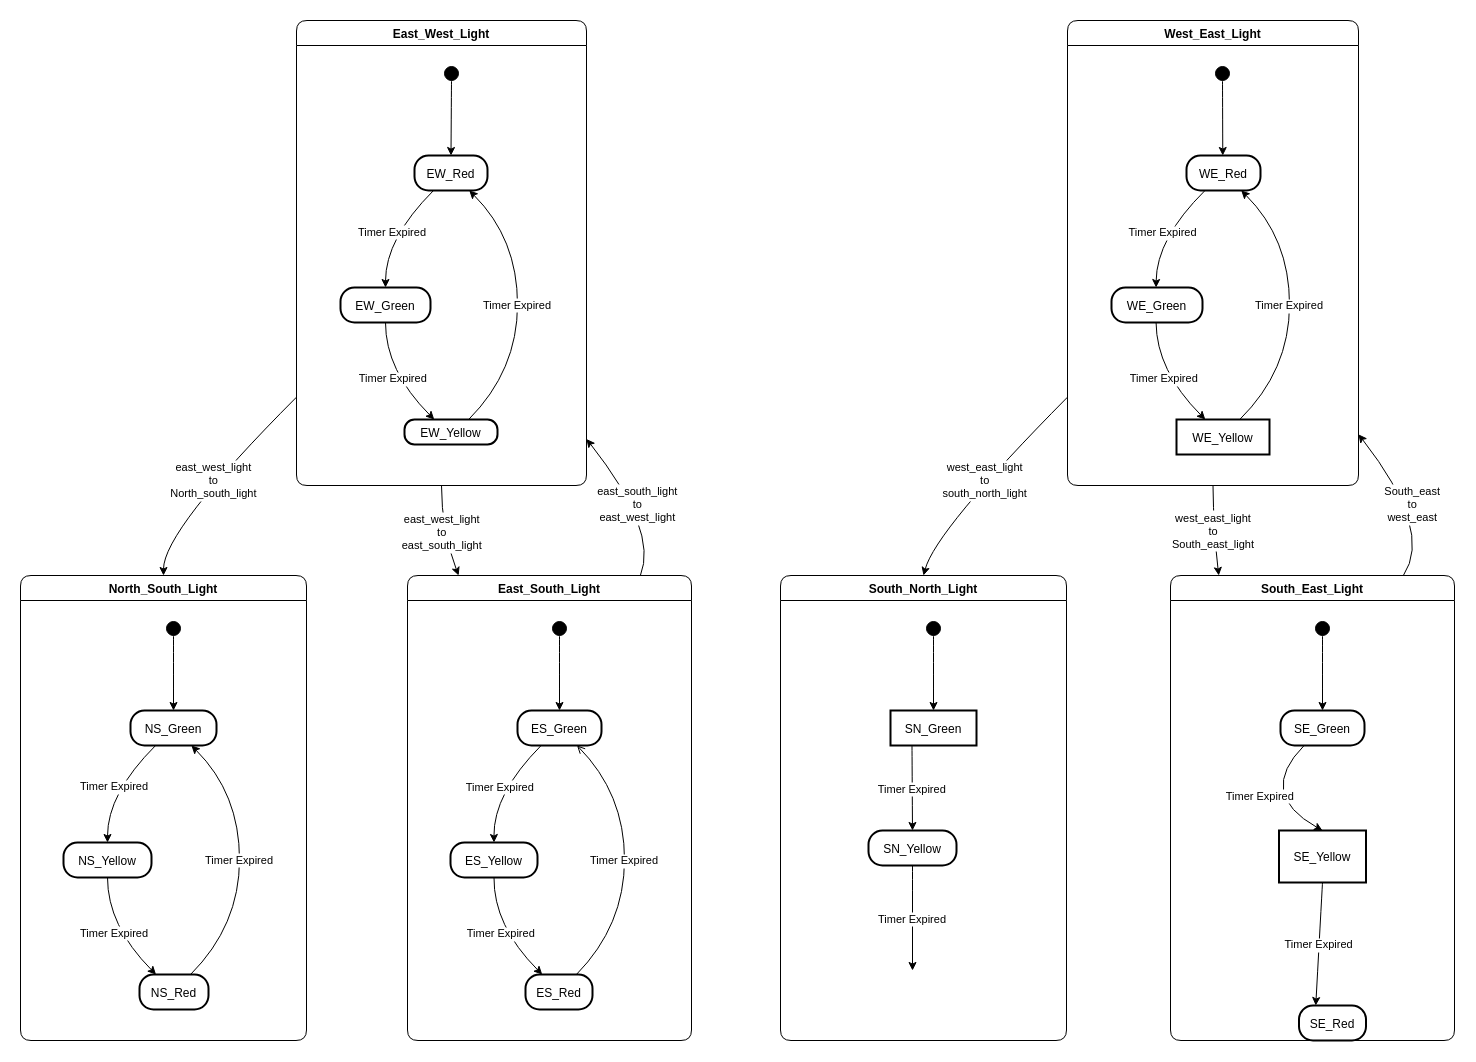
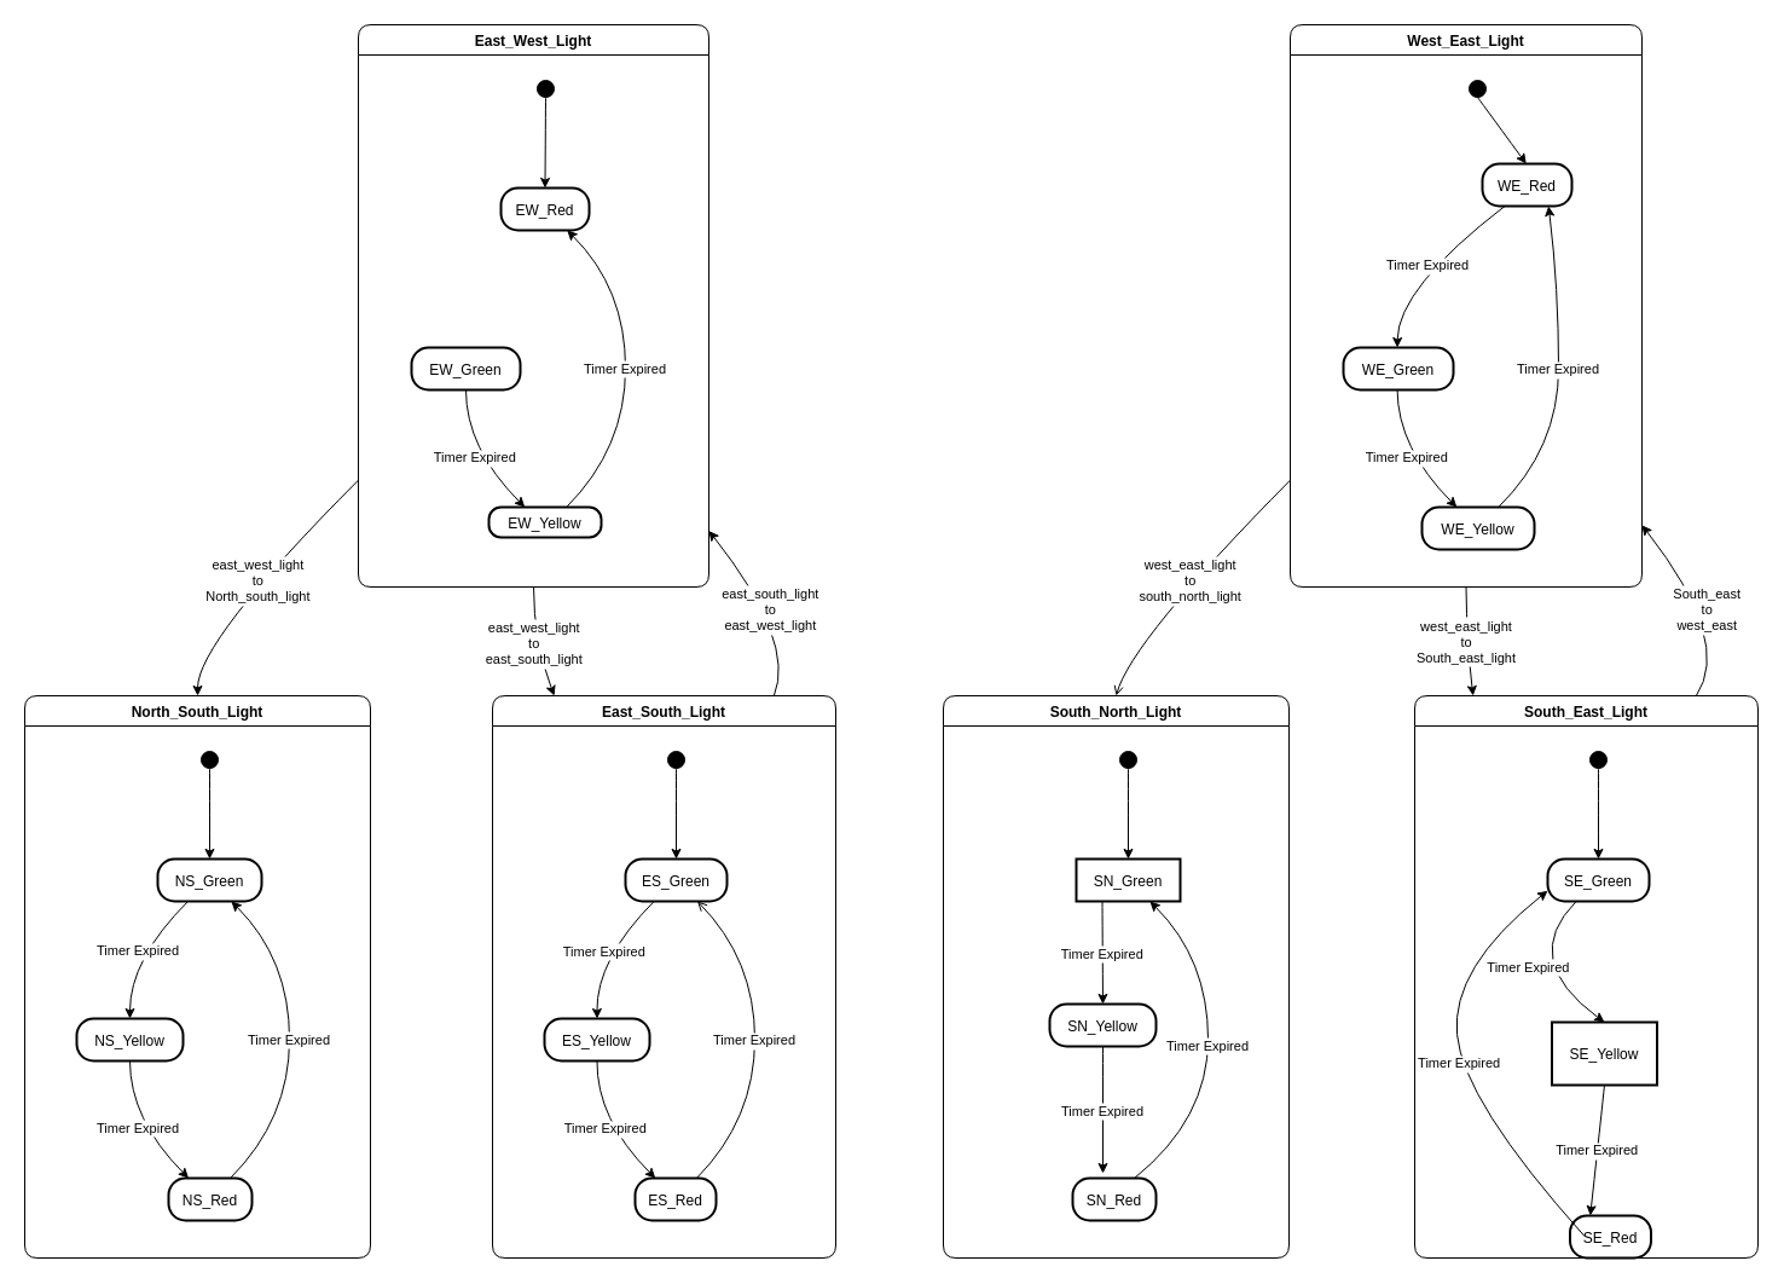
  <mxCell id="0" />
  <mxCell id="1" parent="0" />
  <mxCell id="2" value="East_West_Light" style="swimlane;fontStyle=1;align=center;verticalAlign=middle;startSize=25;container=0;collapsible=0;rounded=1;arcSize=14;dropTarget=0;verticalAlign=top;" vertex="1" parent="1"><mxGeometry x="296" y="20" width="290" height="465" as="geometry" /></mxCell>
  <mxCell id="3" value="" style="ellipse;fillColor=strokeColor;" vertex="1" parent="2"><mxGeometry x="148" y="46" width="14" height="14" as="geometry" /></mxCell>
  <mxCell id="4" value="EW_Red" style="rounded=1;arcSize=40;strokeWidth=2" vertex="1" parent="2"><mxGeometry x="118" y="135" width="73" height="35" as="geometry" /></mxCell>
  <mxCell id="5" value="EW_Green" style="rounded=1;arcSize=40;strokeWidth=2" vertex="1" parent="2"><mxGeometry x="44" y="267" width="90" height="35" as="geometry" /></mxCell>
  <mxCell id="6" value="EW_Yellow" style="rounded=1;arcSize=40;strokeWidth=2" vertex="1" parent="2"><mxGeometry x="108" y="399" width="93" height="25" as="geometry" /></mxCell>
  <mxCell id="7" value="" style="curved=1;startArrow=none;;exitX=0.49;exitY=0.96;entryX=0.5;entryY=-0.01;rounded=0;" edge="1" parent="2" source="3" target="4"><mxGeometry relative="1" as="geometry"><Array as="points" /></mxGeometry></mxCell>
- <mxCell id="8" value="Timer Expired" style="curved=1;startArrow=none;;exitX=0.27;exitY=0.98;entryX=0.5;entryY=0;rounded=0;" edge="1" parent="2" source="4" target="5"><mxGeometry relative="1" as="geometry"><Array as="points"><mxPoint x="89" y="218" /></Array></mxGeometry></mxCell>
  <mxCell id="9" value="Timer Expired" style="curved=1;startArrow=none;;exitX=0.5;exitY=0.99;entryX=0.32;entryY=0;rounded=0;" edge="1" parent="2" source="5" target="6"><mxGeometry relative="1" as="geometry"><Array as="points"><mxPoint x="89" y="350" /></Array></mxGeometry></mxCell>
  <mxCell id="10" value="Timer Expired" style="curved=1;startArrow=none;;exitX=0.69;exitY=0;entryX=0.74;entryY=0.98;rounded=0;" edge="1" parent="2" source="6" target="4"><mxGeometry relative="1" as="geometry"><Array as="points"><mxPoint x="221" y="350" /><mxPoint x="221" y="218" /></Array></mxGeometry></mxCell>
  <mxCell id="11" value="East_South_Light" style="swimlane;fontStyle=1;align=center;verticalAlign=middle;startSize=25;container=0;collapsible=0;rounded=1;arcSize=14;dropTarget=0;verticalAlign=top;" vertex="1" parent="1"><mxGeometry x="407" y="575" width="284" height="465" as="geometry" /></mxCell>
  <mxCell id="12" value="" style="ellipse;fillColor=strokeColor;" vertex="1" parent="11"><mxGeometry x="145" y="46" width="14" height="14" as="geometry" /></mxCell>
  <mxCell id="13" value="ES_Green" style="rounded=1;arcSize=40;strokeWidth=2" vertex="1" parent="11"><mxGeometry x="110" y="135" width="84" height="35" as="geometry" /></mxCell>
  <mxCell id="14" value="ES_Yellow" style="rounded=1;arcSize=40;strokeWidth=2" vertex="1" parent="11"><mxGeometry x="43" y="267" width="87" height="35" as="geometry" /></mxCell>
  <mxCell id="15" value="ES_Red" style="rounded=1;arcSize=40;strokeWidth=2" vertex="1" parent="11"><mxGeometry x="118" y="399" width="67" height="35" as="geometry" /></mxCell>
  <mxCell id="16" value="" style="curved=1;startArrow=none;;exitX=0.49;exitY=0.96;entryX=0.5;entryY=-0.01;rounded=0;" edge="1" parent="11" source="12" target="13"><mxGeometry relative="1" as="geometry"><Array as="points" /></mxGeometry></mxCell>
  <mxCell id="17" value="Timer Expired" style="curved=1;startArrow=none;;exitX=0.29;exitY=0.98;entryX=0.5;entryY=0;rounded=0;" edge="1" parent="11" source="13" target="14"><mxGeometry relative="1" as="geometry"><Array as="points"><mxPoint x="86" y="218" /></Array></mxGeometry></mxCell>
  <mxCell id="18" value="Timer Expired" style="curved=1;startArrow=none;;exitX=0.5;exitY=0.99;entryX=0.25;entryY=0;rounded=0;" edge="1" parent="11" source="14" target="15"><mxGeometry relative="1" as="geometry"><Array as="points"><mxPoint x="86" y="350" /></Array></mxGeometry></mxCell>
  <mxCell id="19" value="Timer Expired" style="curved=1;startArrow=none;exitX=0.76;exitY=0;entryX=0.7;entryY=0.98;rounded=0;endArrow=open;" edge="1" parent="11" source="15" target="13"><mxGeometry relative="1" as="geometry"><Array as="points"><mxPoint x="217" y="350" /><mxPoint x="217" y="218" /></Array></mxGeometry></mxCell>
  <mxCell id="20" value="North_South_Light" style="swimlane;fontStyle=1;align=center;verticalAlign=middle;startSize=25;container=0;collapsible=0;rounded=1;arcSize=14;dropTarget=0;verticalAlign=top;" vertex="1" parent="1"><mxGeometry x="20" y="575" width="286" height="465" as="geometry" /></mxCell>
  <mxCell id="21" value="" style="ellipse;fillColor=strokeColor;" vertex="1" parent="20"><mxGeometry x="146" y="46" width="14" height="14" as="geometry" /></mxCell>
  <mxCell id="22" value="NS_Green" style="rounded=1;arcSize=40;strokeWidth=2" vertex="1" parent="20"><mxGeometry x="110" y="135" width="86" height="35" as="geometry" /></mxCell>
  <mxCell id="23" value="NS_Yellow" style="rounded=1;arcSize=40;strokeWidth=2" vertex="1" parent="20"><mxGeometry x="43" y="267" width="88" height="35" as="geometry" /></mxCell>
  <mxCell id="24" value="NS_Red" style="rounded=1;arcSize=40;strokeWidth=2" vertex="1" parent="20"><mxGeometry x="119" y="399" width="69" height="35" as="geometry" /></mxCell>
  <mxCell id="25" value="" style="curved=1;startArrow=none;;exitX=0.51;exitY=0.96;entryX=0.5;entryY=-0.01;rounded=0;" edge="1" parent="20" source="21" target="22"><mxGeometry relative="1" as="geometry"><Array as="points" /></mxGeometry></mxCell>
  <mxCell id="26" value="Timer Expired" style="curved=1;startArrow=none;;exitX=0.3;exitY=0.98;entryX=0.5;entryY=0;rounded=0;" edge="1" parent="20" source="22" target="23"><mxGeometry relative="1" as="geometry"><Array as="points"><mxPoint x="87" y="218" /></Array></mxGeometry></mxCell>
  <mxCell id="27" value="Timer Expired" style="curved=1;startArrow=none;;exitX=0.5;exitY=0.99;entryX=0.24;entryY=0;rounded=0;" edge="1" parent="20" source="23" target="24"><mxGeometry relative="1" as="geometry"><Array as="points"><mxPoint x="87" y="350" /></Array></mxGeometry></mxCell>
  <mxCell id="28" value="Timer Expired" style="curved=1;startArrow=none;;exitX=0.74;exitY=0;entryX=0.7;entryY=0.98;rounded=0;" edge="1" parent="20" source="24" target="22"><mxGeometry relative="1" as="geometry"><Array as="points"><mxPoint x="219" y="350" /><mxPoint x="219" y="218" /></Array></mxGeometry></mxCell>
  <mxCell id="29" value="West_East_Light" style="swimlane;fontStyle=1;align=center;verticalAlign=middle;startSize=25;container=0;collapsible=0;rounded=1;arcSize=14;dropTarget=0;verticalAlign=top;" vertex="1" parent="1"><mxGeometry x="1067" y="20" width="291" height="465" as="geometry" /></mxCell>
  <mxCell id="30" value="" style="ellipse;fillColor=strokeColor;" vertex="1" parent="29"><mxGeometry x="148" y="46" width="14" height="14" as="geometry" /></mxCell>
- <mxCell id="31" value="WE_Red" style="rounded=1;arcSize=40;strokeWidth=2" vertex="1" parent="29"><mxGeometry x="119" y="135" width="74" height="35" as="geometry" /></mxCell>
+ <mxCell id="31" value="WE_Red" style="rounded=1;arcSize=40;strokeWidth=2" vertex="1" parent="29"><mxGeometry x="159" y="115" width="74" height="35" as="geometry" /></mxCell>
  <mxCell id="32" value="WE_Green" style="rounded=1;arcSize=40;strokeWidth=2" vertex="1" parent="29"><mxGeometry x="44" y="267" width="91" height="35" as="geometry" /></mxCell>
- <mxCell id="33" value="WE_Yellow" style="arcSize=40;strokeWidth=2;rounded=0;" vertex="1" parent="29"><mxGeometry x="109" y="399" width="93" height="35" as="geometry" /></mxCell>
+ <mxCell id="33" value="WE_Yellow" style="rounded=1;arcSize=40;strokeWidth=2" vertex="1" parent="29"><mxGeometry x="109" y="399" width="93" height="35" as="geometry" /></mxCell>
  <mxCell id="34" value="" style="curved=1;startArrow=none;;exitX=0.52;exitY=0.96;entryX=0.49;entryY=-0.01;rounded=0;" edge="1" parent="29" source="30" target="31"><mxGeometry relative="1" as="geometry"><Array as="points" /></mxGeometry></mxCell>
  <mxCell id="35" value="Timer Expired" style="curved=1;startArrow=none;;exitX=0.26;exitY=0.98;entryX=0.49;entryY=0;rounded=0;" edge="1" parent="29" source="31" target="32"><mxGeometry relative="1" as="geometry"><Array as="points"><mxPoint x="89" y="218" /></Array></mxGeometry></mxCell>
  <mxCell id="36" value="Timer Expired" style="curved=1;startArrow=none;;exitX=0.49;exitY=0.99;entryX=0.31;entryY=0;rounded=0;" edge="1" parent="29" source="32" target="33"><mxGeometry relative="1" as="geometry"><Array as="points"><mxPoint x="89" y="350" /></Array></mxGeometry></mxCell>
  <mxCell id="37" value="Timer Expired" style="curved=1;startArrow=none;;exitX=0.68;exitY=0;entryX=0.73;entryY=0.98;rounded=0;" edge="1" parent="29" source="33" target="31"><mxGeometry relative="1" as="geometry"><Array as="points"><mxPoint x="222" y="350" /><mxPoint x="222" y="218" /></Array></mxGeometry></mxCell>
  <mxCell id="38" value="South_East_Light" style="swimlane;fontStyle=1;align=center;verticalAlign=middle;startSize=25;container=0;collapsible=0;rounded=1;arcSize=14;dropTarget=0;verticalAlign=top;" vertex="1" parent="1"><mxGeometry x="1170" y="575" width="284" height="465" as="geometry" /></mxCell>
  <mxCell id="39" value="" style="ellipse;fillColor=strokeColor;" vertex="1" parent="38"><mxGeometry x="145" y="46" width="14" height="14" as="geometry" /></mxCell>
  <mxCell id="40" value="SE_Green" style="rounded=1;arcSize=40;strokeWidth=2" vertex="1" parent="38"><mxGeometry x="110" y="135" width="84" height="35" as="geometry" /></mxCell>
- <mxCell id="41" value="SE_Yellow" style="rounded=1;arcSize=0;strokeWidth=2" vertex="1" parent="38"><mxGeometry x="108.5" y="255" width="87" height="52" as="geometry" /></mxCell>
+ <mxCell id="41" value="SE_Yellow" style="rounded=1;arcSize=0;strokeWidth=2" vertex="1" parent="38"><mxGeometry x="113.5" y="270" width="87" height="52" as="geometry" /></mxCell>
  <mxCell id="42" value="SE_Red" style="rounded=1;arcSize=40;strokeWidth=2" vertex="1" parent="38"><mxGeometry x="128.5" y="430" width="67" height="35" as="geometry" /></mxCell>
  <mxCell id="43" value="" style="curved=1;startArrow=none;;exitX=0.49;exitY=0.96;entryX=0.5;entryY=-0.01;rounded=0;" edge="1" parent="38" source="39" target="40"><mxGeometry relative="1" as="geometry"><Array as="points" /></mxGeometry></mxCell>
  <mxCell id="44" value="Timer Expired" style="curved=1;startArrow=none;;exitX=0.29;exitY=0.98;entryX=0.5;entryY=0;rounded=0;" edge="1" parent="38" source="40" target="41"><mxGeometry relative="1" as="geometry"><Array as="points"><mxPoint x="86" y="218" /></Array></mxGeometry></mxCell>
  <mxCell id="45" value="Timer Expired" style="curved=1;startArrow=none;;exitX=0.5;exitY=0.99;entryX=0.25;entryY=0;rounded=0;" edge="1" parent="38" source="41" target="42"><mxGeometry relative="1" as="geometry"><Array as="points" /></mxGeometry></mxCell>
+ <mxCell id="46" value="Timer Expired" style="curved=1;startArrow=none;;entryX=0;entryY=0.75;rounded=0;exitX=0.179;exitY=0.486;exitDx=0;exitDy=0;exitPerimeter=0;entryDx=0;entryDy=0;" edge="1" parent="38" source="42" target="40"><mxGeometry relative="1" as="geometry"><Array as="points"><mxPoint x="40" y="335" /><mxPoint x="30" y="225" /></Array><mxPoint x="110" y="416" as="sourcePoint" /></mxGeometry></mxCell>
  <mxCell id="47" value="South_North_Light" style="swimlane;fontStyle=1;align=center;verticalAlign=middle;startSize=25;container=0;collapsible=0;rounded=1;arcSize=14;dropTarget=0;verticalAlign=top;" vertex="1" parent="1"><mxGeometry x="780" y="575" width="286" height="465" as="geometry" /></mxCell>
  <mxCell id="48" value="" style="ellipse;fillColor=strokeColor;" vertex="1" parent="47"><mxGeometry x="146" y="46" width="14" height="14" as="geometry" /></mxCell>
  <mxCell id="49" value="SN_Green" style="arcSize=40;strokeWidth=2;rounded=0;" vertex="1" parent="47"><mxGeometry x="110" y="135" width="86" height="35" as="geometry" /></mxCell>
  <mxCell id="50" value="SN_Yellow" style="rounded=1;arcSize=40;strokeWidth=2" vertex="1" parent="47"><mxGeometry x="88" y="255" width="88" height="35" as="geometry" /></mxCell>
+ <mxCell id="51" value="SN_Red" style="rounded=1;arcSize=40;strokeWidth=2" vertex="1" parent="47"><mxGeometry x="107" y="399" width="69" height="35" as="geometry" /></mxCell>
  <mxCell id="52" value="" style="curved=1;startArrow=none;;exitX=0.51;exitY=0.96;entryX=0.5;entryY=-0.01;rounded=0;" edge="1" parent="47" source="48" target="49"><mxGeometry relative="1" as="geometry"><Array as="points" /></mxGeometry></mxCell>
  <mxCell id="53" value="Timer Expired" style="curved=1;startArrow=none;;exitX=0.25;exitY=1;entryX=0.5;entryY=0;rounded=0;exitDx=0;exitDy=0;" edge="1" parent="47" source="49" target="50"><mxGeometry relative="1" as="geometry"><Array as="points" /></mxGeometry></mxCell>
  <mxCell id="54" value="Timer Expired" style="curved=1;startArrow=none;;exitX=0.5;exitY=0.99;rounded=0;" edge="1" parent="47" source="50"><mxGeometry relative="1" as="geometry"><Array as="points" /><mxPoint x="132" y="395" as="targetPoint" /></mxGeometry></mxCell>
+ <mxCell id="55" value="Timer Expired" style="curved=1;startArrow=none;;exitX=0.74;exitY=0;entryX=0.7;entryY=0.98;rounded=0;" edge="1" parent="47" source="51" target="49"><mxGeometry relative="1" as="geometry"><Array as="points"><mxPoint x="219" y="350" /><mxPoint x="219" y="218" /></Array></mxGeometry></mxCell>
  <mxCell id="56" value="east_west_light&#10;to&#10;North_south_light" style="curved=1;startArrow=none;;exitX=0;exitY=0.81;entryX=0.5;entryY=0;rounded=0;" edge="1" parent="1" source="2" target="20"><mxGeometry relative="1" as="geometry"><Array as="points"><mxPoint x="163" y="530" /></Array></mxGeometry></mxCell>
  <mxCell id="57" value="east_west_light&#10;to&#10;east_south_light" style="curved=1;startArrow=none;;exitX=0.5;exitY=1;entryX=0.18;entryY=0;rounded=0;" edge="1" parent="1" source="2" target="11"><mxGeometry relative="1" as="geometry"><Array as="points"><mxPoint x="441" y="530" /></Array></mxGeometry></mxCell>
  <mxCell id="58" value="east_south_light&#10;to&#10;east_west_light" style="curved=1;startArrow=none;;exitX=0.82;exitY=0;entryX=1;entryY=0.9;rounded=0;" edge="1" parent="1" source="11" target="2"><mxGeometry relative="1" as="geometry"><Array as="points"><mxPoint x="658" y="530" /></Array></mxGeometry></mxCell>
- <mxCell id="59" value="west_east_light&#10;to&#10;south_north_light" style="curved=1;startArrow=none;;exitX=0;exitY=0.81;entryX=0.5;entryY=0;rounded=0;" edge="1" parent="1" source="29" target="47"><mxGeometry relative="1" as="geometry"><Array as="points"><mxPoint x="935" y="530" /></Array></mxGeometry></mxCell>
+ <mxCell id="59" value="west_east_light&#10;to&#10;south_north_light" style="curved=1;startArrow=none;exitX=0;exitY=0.81;entryX=0.5;entryY=0;rounded=0;endArrow=open;" edge="1" parent="1" source="29" target="47"><mxGeometry relative="1" as="geometry"><Array as="points"><mxPoint x="935" y="530" /></Array></mxGeometry></mxCell>
  <mxCell id="60" value="west_east_light&#10;to&#10;South_east_light" style="curved=1;startArrow=none;;exitX=0.5;exitY=1;entryX=0.17;entryY=0;rounded=0;" edge="1" parent="1" source="29" target="38"><mxGeometry relative="1" as="geometry"><Array as="points"><mxPoint x="1213" y="530" /></Array></mxGeometry></mxCell>
  <mxCell id="61" value="South_east&#10;to&#10;west_east" style="curved=1;startArrow=none;;exitX=0.82;exitY=0;entryX=1;entryY=0.89;rounded=0;" edge="1" parent="1" source="38" target="29"><mxGeometry relative="1" as="geometry"><Array as="points"><mxPoint x="1433" y="530" /></Array></mxGeometry></mxCell>
